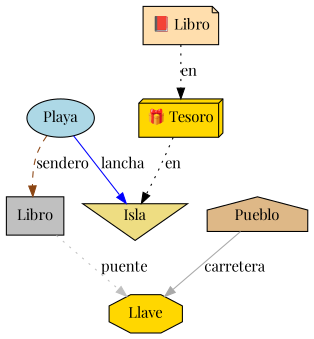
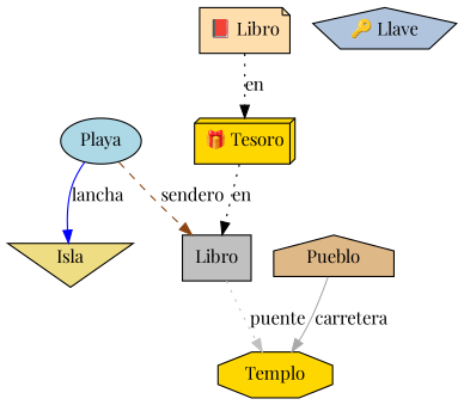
  digraph {
    fontname="Playfair Display"
    node [fillcolor=gold fontname="Playfair Display" style=filled]
    edge [fontname="Playfair Display" style=dotted]
    Playa [fillcolor=lightblue shape=ellipse]
    n2 [fillcolor=gray label=Libro shape=box]
    Isla [fillcolor=lightgoldenrod shape=invtriangle]
-   Templo [shape=octagon label=Llave]
+   Templo [shape=octagon]
    Pueblo [fillcolor=burlywood shape=house]
    n6 [label="🎁 Tesoro" shape=box3d]
+   n7 [fillcolor=lightsteelblue label="🔑 Llave" shape=pentagon]
    n8 [fillcolor=navajowhite label="📕 Libro" shape=note]
    Playa -> n2 [color=saddlebrown label=sendero style=dashed]
    Playa -> Isla [color=blue label=lancha style=solid]
    n2 -> Templo [color=gray label=puente]
    Pueblo -> Templo [color=darkgray label=carretera style=solid]
-   n6 -> Isla [label=en]
+   n6 -> n2 [label=en]
    n8 -> n6 [label=en]
  }
